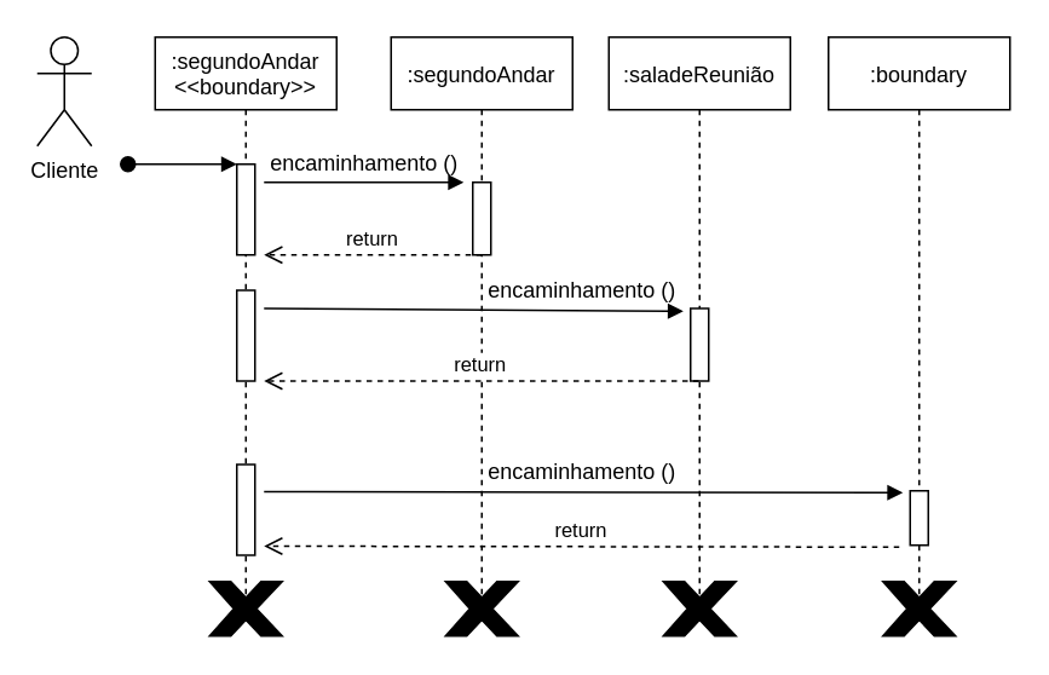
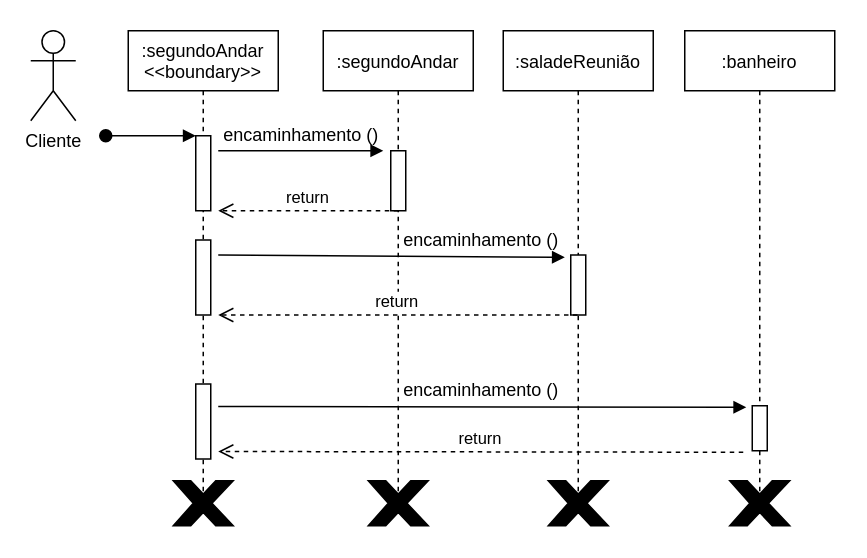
  <mxCell id="0" />
  <mxCell id="1" parent="0" />
  <mxCell id="2" value=":segundoAndar&#10;&lt;&lt;boundary&gt;&gt;" style="shape=umlLifeline;perimeter=lifelinePerimeter;container=1;collapsible=0;recursiveResize=0;rounded=0;shadow=0;strokeWidth=1;" vertex="1" parent="1"><mxGeometry x="85" y="20" width="100" height="320" as="geometry" /></mxCell>
  <mxCell id="3" value="" style="points=[];perimeter=orthogonalPerimeter;rounded=0;shadow=0;strokeWidth=1;" vertex="1" parent="2"><mxGeometry x="45" y="70" width="10" height="50" as="geometry" /></mxCell>
  <mxCell id="4" value="" style="verticalAlign=bottom;startArrow=oval;endArrow=block;startSize=8;shadow=0;strokeWidth=1;" edge="1" parent="2" target="3"><mxGeometry x="0.167" y="10" relative="1" as="geometry"><mxPoint x="-15" y="70" as="sourcePoint" /><mxPoint as="offset" /></mxGeometry></mxCell>
  <mxCell id="5" value=":segundoAndar" style="shape=umlLifeline;perimeter=lifelinePerimeter;container=1;collapsible=0;recursiveResize=0;rounded=0;shadow=0;strokeWidth=1;" vertex="1" parent="1"><mxGeometry x="215" y="20" width="100" height="320" as="geometry" /></mxCell>
  <mxCell id="6" value="" style="points=[];perimeter=orthogonalPerimeter;rounded=0;shadow=0;strokeWidth=1;" vertex="1" parent="5"><mxGeometry x="45" y="80" width="10" height="40" as="geometry" /></mxCell>
  <mxCell id="7" value="return" style="verticalAlign=bottom;endArrow=open;dashed=1;endSize=8;shadow=0;strokeWidth=1;" edge="1" parent="1"><mxGeometry relative="1" as="geometry"><mxPoint x="145" y="140" as="targetPoint" /><mxPoint x="265" y="140" as="sourcePoint" /><Array as="points" /></mxGeometry></mxCell>
  <mxCell id="8" value="" style="verticalAlign=bottom;endArrow=block;shadow=0;strokeWidth=1;" edge="1" parent="1"><mxGeometry relative="1" as="geometry"><mxPoint x="145" y="100" as="sourcePoint" /><mxPoint x="255" y="100" as="targetPoint" /></mxGeometry></mxCell>
  <mxCell id="9" value="Cliente" style="shape=umlActor;verticalLabelPosition=bottom;verticalAlign=top;html=1;outlineConnect=0;" vertex="1" parent="1"><mxGeometry x="20" y="20" width="30" height="60" as="geometry" /></mxCell>
  <mxCell id="10" value="encaminhamento ()" style="text;html=1;align=center;verticalAlign=middle;resizable=0;points=[];autosize=1;strokeColor=none;" vertex="1" parent="1"><mxGeometry x="140" y="80" width="120" height="20" as="geometry" /></mxCell>
  <mxCell id="11" value="" style="verticalLabelPosition=bottom;verticalAlign=top;html=1;shape=mxgraph.basic.x;fillColor=#000000;" vertex="1" parent="1"><mxGeometry x="115" y="320" width="40" height="30" as="geometry" /></mxCell>
  <mxCell id="12" value=":saladeReunião" style="shape=umlLifeline;perimeter=lifelinePerimeter;container=1;collapsible=0;recursiveResize=0;rounded=0;shadow=0;strokeWidth=1;" vertex="1" parent="1"><mxGeometry x="335" y="20" width="100" height="320" as="geometry" /></mxCell>
- <mxCell id="13" value=":boundary" style="shape=umlLifeline;perimeter=lifelinePerimeter;container=1;collapsible=0;recursiveResize=0;rounded=0;shadow=0;strokeWidth=1;" vertex="1" parent="1"><mxGeometry x="456" y="20" width="100" height="320" as="geometry" /></mxCell>
+ <mxCell id="13" value=":banheiro" style="shape=umlLifeline;perimeter=lifelinePerimeter;container=1;collapsible=0;recursiveResize=0;rounded=0;shadow=0;strokeWidth=1;" vertex="1" parent="1"><mxGeometry x="456" y="20" width="100" height="320" as="geometry" /></mxCell>
  <mxCell id="14" value="" style="points=[];perimeter=orthogonalPerimeter;rounded=0;shadow=0;strokeWidth=1;" vertex="1" parent="1"><mxGeometry x="501" y="270" width="10" height="30" as="geometry" /></mxCell>
  <mxCell id="15" value="return" style="verticalAlign=bottom;endArrow=open;dashed=1;endSize=8;shadow=0;strokeWidth=1;" edge="1" parent="1"><mxGeometry relative="1" as="geometry"><mxPoint x="145" y="300.5" as="targetPoint" /><mxPoint x="495" y="301" as="sourcePoint" /><Array as="points" /></mxGeometry></mxCell>
  <mxCell id="16" value="" style="verticalLabelPosition=bottom;verticalAlign=top;html=1;shape=mxgraph.basic.x;fillColor=#000000;" vertex="1" parent="1"><mxGeometry x="365" y="320" width="40" height="30" as="geometry" /></mxCell>
  <mxCell id="17" value="" style="endArrow=none;dashed=1;html=1;" edge="1" parent="1"><mxGeometry width="50" height="50" relative="1" as="geometry"><mxPoint x="135" y="285.5" as="sourcePoint" /><mxPoint x="134.5" y="270" as="targetPoint" /></mxGeometry></mxCell>
  <mxCell id="18" value="" style="verticalLabelPosition=bottom;verticalAlign=top;html=1;shape=mxgraph.basic.x;fillColor=#000000;" vertex="1" parent="1"><mxGeometry x="245" y="320" width="40" height="30" as="geometry" /></mxCell>
  <mxCell id="19" value="" style="points=[];perimeter=orthogonalPerimeter;rounded=0;shadow=0;strokeWidth=1;" vertex="1" parent="1"><mxGeometry x="130" y="255.5" width="10" height="50" as="geometry" /></mxCell>
  <mxCell id="20" value="" style="verticalLabelPosition=bottom;verticalAlign=top;html=1;shape=mxgraph.basic.x;fillColor=#000000;" vertex="1" parent="1"><mxGeometry x="486" y="320" width="40" height="30" as="geometry" /></mxCell>
  <mxCell id="21" value="encaminhamento ()" style="text;html=1;align=center;verticalAlign=middle;resizable=0;points=[];autosize=1;strokeColor=none;" vertex="1" parent="1"><mxGeometry x="260" y="250" width="120" height="20" as="geometry" /></mxCell>
  <mxCell id="22" value="" style="verticalAlign=bottom;endArrow=block;shadow=0;strokeWidth=1;entryX=-0.4;entryY=0.033;entryDx=0;entryDy=0;entryPerimeter=0;" edge="1" parent="1" target="14"><mxGeometry relative="1" as="geometry"><mxPoint x="145" y="270.5" as="sourcePoint" /><mxPoint x="250" y="270" as="targetPoint" /></mxGeometry></mxCell>
  <mxCell id="23" value="" style="points=[];perimeter=orthogonalPerimeter;rounded=0;shadow=0;strokeWidth=1;" vertex="1" parent="1"><mxGeometry x="130" y="159.5" width="10" height="50" as="geometry" /></mxCell>
  <mxCell id="24" value="" style="points=[];perimeter=orthogonalPerimeter;rounded=0;shadow=0;strokeWidth=1;" vertex="1" parent="1"><mxGeometry x="380" y="169.5" width="10" height="40" as="geometry" /></mxCell>
  <mxCell id="25" value="return" style="verticalAlign=bottom;endArrow=open;dashed=1;endSize=8;shadow=0;strokeWidth=1;" edge="1" parent="1" source="12"><mxGeometry relative="1" as="geometry"><mxPoint x="145" y="209.5" as="targetPoint" /><mxPoint x="265" y="209.5" as="sourcePoint" /><Array as="points" /></mxGeometry></mxCell>
  <mxCell id="26" value="" style="verticalAlign=bottom;endArrow=block;shadow=0;strokeWidth=1;entryX=0.967;entryY=1.075;entryDx=0;entryDy=0;entryPerimeter=0;" edge="1" parent="1" target="27"><mxGeometry relative="1" as="geometry"><mxPoint x="145" y="169.5" as="sourcePoint" /><mxPoint x="255" y="169.5" as="targetPoint" /></mxGeometry></mxCell>
  <mxCell id="27" value="encaminhamento ()" style="text;html=1;align=center;verticalAlign=middle;resizable=0;points=[];autosize=1;strokeColor=none;" vertex="1" parent="1"><mxGeometry x="260" y="149.5" width="120" height="20" as="geometry" /></mxCell>
